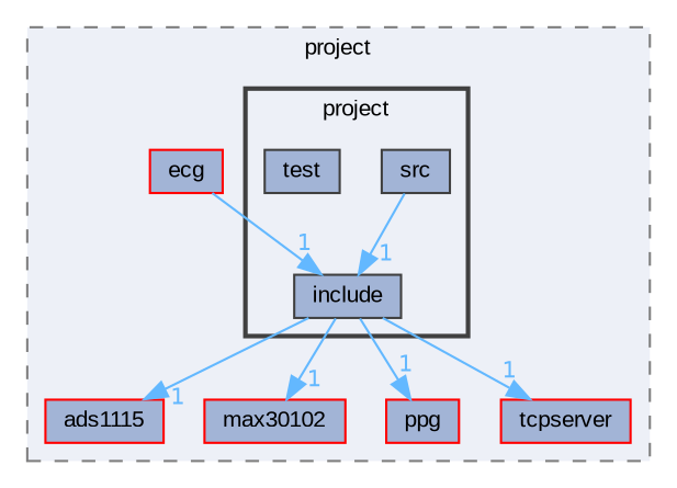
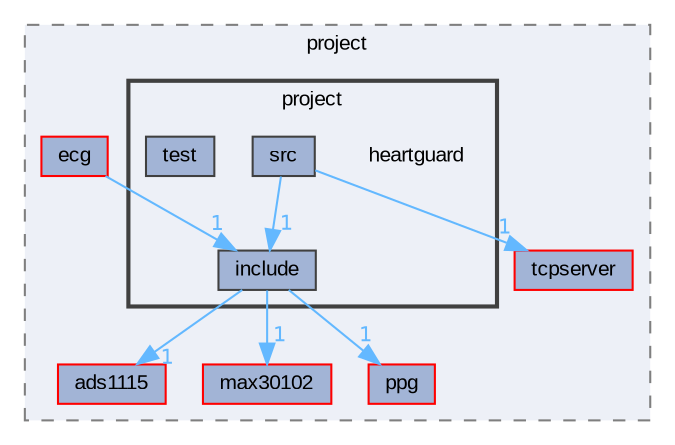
  digraph {
    compound=true
    fontname="Liberation Sans"
    node [fontname="Liberation Sans" fontsize=10 shape=box color=red fillcolor="#a2b4d6" style=filled]
    edge [color=steelblue1 fontcolor=steelblue1 fontname="Liberation Sans" fontsize=10 headlabel=1 labeldistance=1.5 labelfontname=Helvetica labelfontsize=10]
+   n1 [height=0.2 label=heartguard shape=plaintext width=0.4 color="" fillcolor="" style=""]
    n2 [color=grey25 height=0.2 label=include width=0.4]
    n3 [color=grey25 height=0.2 label=src width=0.4]
    n4 [color=grey25 height=0.2 label=test width=0.4]
    n5 [height=0.2 label=ads1115 width=0.4]
    n6 [height=0.2 label=ecg width=0.4]
    n7 [height=0.2 label=max30102 width=0.4]
    n8 [height=0.2 label=ppg width=0.4]
    n9 [height=0.2 label=tcpserver width=0.4]
    subgraph cluster_1 {
      bgcolor="#edf0f7"
      fontsize=10
      label=project
      pencolor=grey50
      style="filled,dashed"
      n5
      n6
      n7
      n8
      n9
      subgraph cluster_2 {
        bgcolor="#edf0f7"
        fontsize=10
        label=project
        pencolor=grey25
        style="filled,bold"
+       n1
        n2
        n3
        n4
      }
    }
    n2 -> n5
    n2 -> n7
    n2 -> n8
-   n2 -> n9
+   n3 -> n9
    n3 -> n2
    n6 -> n2
  }
